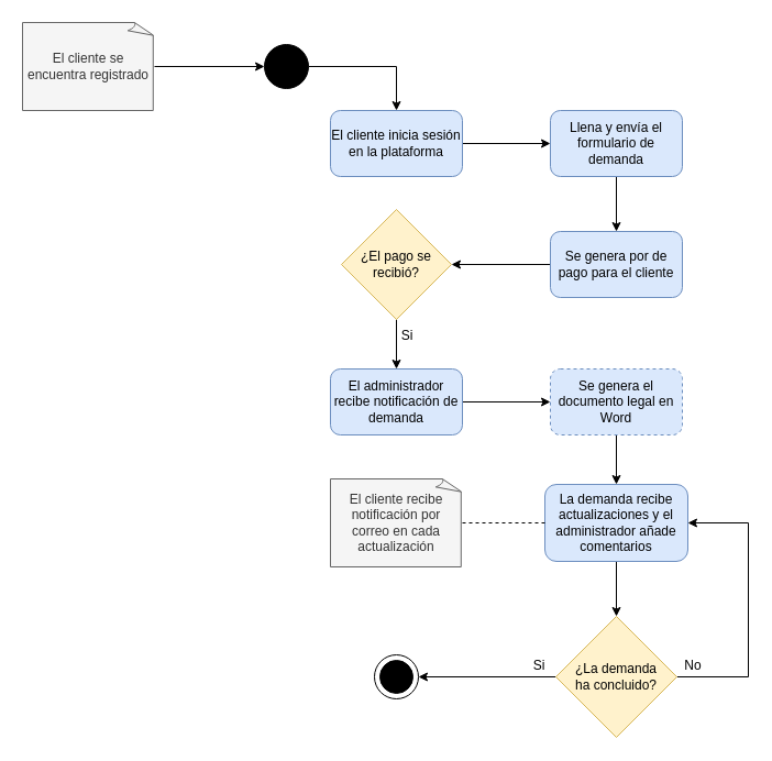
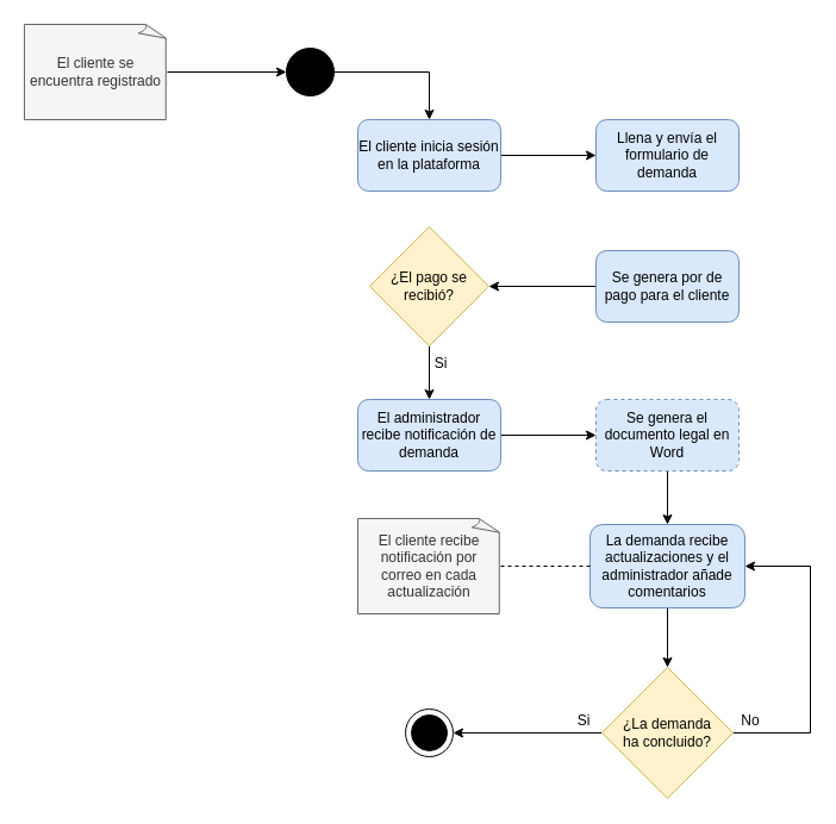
  <mxCell id="0" />
  <mxCell id="1" parent="0" />
  <mxCell id="2" style="edgeStyle=orthogonalEdgeStyle;rounded=0;orthogonalLoop=1;jettySize=auto;html=1;exitX=1;exitY=0.5;exitDx=0;exitDy=0;entryX=0.5;entryY=0;entryDx=0;entryDy=0;" edge="1" parent="1" source="3" target="7"><mxGeometry relative="1" as="geometry" /></mxCell>
  <mxCell id="3" value="" style="ellipse;whiteSpace=wrap;html=1;aspect=fixed;fillColor=#000000;" vertex="1" parent="1"><mxGeometry x="240" y="40" width="40" height="40" as="geometry" /></mxCell>
  <mxCell id="4" style="edgeStyle=orthogonalEdgeStyle;rounded=0;orthogonalLoop=1;jettySize=auto;html=1;exitX=1;exitY=0.5;exitDx=0;exitDy=0;exitPerimeter=0;entryX=0;entryY=0.5;entryDx=0;entryDy=0;" edge="1" parent="1" source="5" target="3"><mxGeometry relative="1" as="geometry" /></mxCell>
  <mxCell id="5" value="El cliente se encuentra registrado" style="whiteSpace=wrap;html=1;shape=mxgraph.basic.document;fillColor=#f5f5f5;fontColor=#333333;strokeColor=#666666;" vertex="1" parent="1"><mxGeometry x="20" y="20" width="120" height="80" as="geometry" /></mxCell>
  <mxCell id="6" style="edgeStyle=orthogonalEdgeStyle;rounded=0;orthogonalLoop=1;jettySize=auto;html=1;entryX=0;entryY=0.5;entryDx=0;entryDy=0;" edge="1" parent="1" source="7" target="9"><mxGeometry relative="1" as="geometry" /></mxCell>
  <mxCell id="7" value="El cliente inicia sesión en la plataforma" style="rounded=1;whiteSpace=wrap;html=1;fillColor=#dae8fc;strokeColor=#6c8ebf;" vertex="1" parent="1"><mxGeometry x="300" y="100" width="120" height="60" as="geometry" /></mxCell>
- <mxCell id="8" style="edgeStyle=orthogonalEdgeStyle;rounded=0;orthogonalLoop=1;jettySize=auto;html=1;entryX=0.5;entryY=0;entryDx=0;entryDy=0;" edge="1" parent="1" source="9" target="11"><mxGeometry relative="1" as="geometry" /></mxCell>
  <mxCell id="9" value="Llena y envía el formulario de demanda" style="rounded=1;whiteSpace=wrap;html=1;fillColor=#dae8fc;strokeColor=#6c8ebf;" vertex="1" parent="1"><mxGeometry x="500" y="100" width="120" height="60" as="geometry" /></mxCell>
  <mxCell id="10" style="edgeStyle=orthogonalEdgeStyle;rounded=0;orthogonalLoop=1;jettySize=auto;html=1;exitX=0;exitY=0.5;exitDx=0;exitDy=0;entryX=1;entryY=0.5;entryDx=0;entryDy=0;" edge="1" parent="1" source="11" target="13"><mxGeometry relative="1" as="geometry" /></mxCell>
  <mxCell id="11" value="Se genera por de pago para el cliente" style="rounded=1;whiteSpace=wrap;html=1;fillColor=#dae8fc;strokeColor=#6c8ebf;" vertex="1" parent="1"><mxGeometry x="500" y="210" width="120" height="60" as="geometry" /></mxCell>
  <mxCell id="12" style="edgeStyle=orthogonalEdgeStyle;rounded=0;orthogonalLoop=1;jettySize=auto;html=1;exitX=0.5;exitY=1;exitDx=0;exitDy=0;entryX=0.5;entryY=0;entryDx=0;entryDy=0;" edge="1" parent="1" source="13" target="15"><mxGeometry relative="1" as="geometry" /></mxCell>
  <mxCell id="13" value="¿El pago se recibió?" style="rhombus;whiteSpace=wrap;html=1;fillColor=#fff2cc;strokeColor=#d6b656;" vertex="1" parent="1"><mxGeometry x="310" y="190" width="100" height="100" as="geometry" /></mxCell>
  <mxCell id="14" style="edgeStyle=orthogonalEdgeStyle;rounded=0;orthogonalLoop=1;jettySize=auto;html=1;exitX=1;exitY=0.5;exitDx=0;exitDy=0;entryX=0;entryY=0.5;entryDx=0;entryDy=0;" edge="1" parent="1" source="15" target="17"><mxGeometry relative="1" as="geometry" /></mxCell>
  <mxCell id="15" value="El administrador recibe notificación de demanda" style="rounded=1;whiteSpace=wrap;html=1;fillColor=#dae8fc;strokeColor=#6c8ebf;" vertex="1" parent="1"><mxGeometry x="300" y="335" width="120" height="60" as="geometry" /></mxCell>
  <mxCell id="16" style="edgeStyle=orthogonalEdgeStyle;rounded=0;orthogonalLoop=1;jettySize=auto;html=1;exitX=0.5;exitY=1;exitDx=0;exitDy=0;entryX=0.5;entryY=0;entryDx=0;entryDy=0;" edge="1" parent="1" source="17" target="20"><mxGeometry relative="1" as="geometry" /></mxCell>
  <mxCell id="17" value="Se genera el documento legal en Word" style="rounded=1;whiteSpace=wrap;html=1;fillColor=#dae8fc;strokeColor=#6c8ebf;dashed=1;" vertex="1" parent="1"><mxGeometry x="500" y="335" width="120" height="60" as="geometry" /></mxCell>
  <mxCell id="18" value="Si" style="text;html=1;strokeColor=none;fillColor=none;align=center;verticalAlign=middle;whiteSpace=wrap;rounded=0;" vertex="1" parent="1"><mxGeometry x="340" y="290" width="60" height="30" as="geometry" /></mxCell>
  <mxCell id="19" style="edgeStyle=orthogonalEdgeStyle;rounded=0;orthogonalLoop=1;jettySize=auto;html=1;exitX=0.5;exitY=1;exitDx=0;exitDy=0;entryX=0.5;entryY=0;entryDx=0;entryDy=0;" edge="1" parent="1" source="20" target="23"><mxGeometry relative="1" as="geometry" /></mxCell>
  <mxCell id="20" value="La demanda recibe actualizaciones y el administrador añade comentarios" style="rounded=1;whiteSpace=wrap;html=1;fillColor=#dae8fc;strokeColor=#6c8ebf;" vertex="1" parent="1"><mxGeometry x="495" y="440" width="130" height="70" as="geometry" /></mxCell>
  <mxCell id="21" style="edgeStyle=orthogonalEdgeStyle;rounded=0;orthogonalLoop=1;jettySize=auto;html=1;exitX=0;exitY=0.5;exitDx=0;exitDy=0;entryX=1;entryY=0.5;entryDx=0;entryDy=0;" edge="1" parent="1" source="23" target="25"><mxGeometry relative="1" as="geometry" /></mxCell>
  <mxCell id="22" style="edgeStyle=orthogonalEdgeStyle;rounded=0;orthogonalLoop=1;jettySize=auto;html=1;entryX=1;entryY=0.5;entryDx=0;entryDy=0;" edge="1" parent="1" source="23" target="20"><mxGeometry relative="1" as="geometry"><mxPoint x="660" y="520" as="targetPoint" /><Array as="points"><mxPoint x="680" y="615" /><mxPoint x="680" y="475" /></Array></mxGeometry></mxCell>
  <mxCell id="23" value="¿La demanda &lt;br&gt;ha concluido?" style="rhombus;whiteSpace=wrap;html=1;fillColor=#fff2cc;strokeColor=#d6b656;" vertex="1" parent="1"><mxGeometry x="505" y="560" width="110" height="110" as="geometry" /></mxCell>
  <mxCell id="24" value="" style="group" vertex="1" connectable="0" parent="1"><mxGeometry x="340" y="595" width="40" height="40" as="geometry" /></mxCell>
  <mxCell id="25" value="" style="ellipse;whiteSpace=wrap;html=1;aspect=fixed;fillColor=#FFFFFF;" vertex="1" parent="24"><mxGeometry width="40" height="40" as="geometry" /></mxCell>
  <mxCell id="26" value="" style="ellipse;whiteSpace=wrap;html=1;aspect=fixed;fillColor=#000000;gradientColor=none;" vertex="1" parent="24"><mxGeometry x="5" y="5" width="30" height="30" as="geometry" /></mxCell>
  <mxCell id="27" value="Si" style="text;html=1;strokeColor=none;fillColor=none;align=center;verticalAlign=middle;whiteSpace=wrap;rounded=0;" vertex="1" parent="1"><mxGeometry x="460" y="590" width="60" height="30" as="geometry" /></mxCell>
  <mxCell id="28" value="No" style="text;html=1;strokeColor=none;fillColor=none;align=center;verticalAlign=middle;whiteSpace=wrap;rounded=0;" vertex="1" parent="1"><mxGeometry x="600" y="590" width="60" height="30" as="geometry" /></mxCell>
  <mxCell id="29" style="edgeStyle=orthogonalEdgeStyle;rounded=0;orthogonalLoop=1;jettySize=auto;html=1;entryX=0;entryY=0.5;entryDx=0;entryDy=0;endArrow=none;endFill=0;dashed=1;" edge="1" parent="1" source="30" target="20"><mxGeometry relative="1" as="geometry" /></mxCell>
  <mxCell id="30" value="El cliente recibe notificación por correo en cada actualización" style="whiteSpace=wrap;html=1;shape=mxgraph.basic.document;fillColor=#f5f5f5;fontColor=#333333;strokeColor=#666666;" vertex="1" parent="1"><mxGeometry x="300" y="435" width="120" height="80" as="geometry" /></mxCell>
